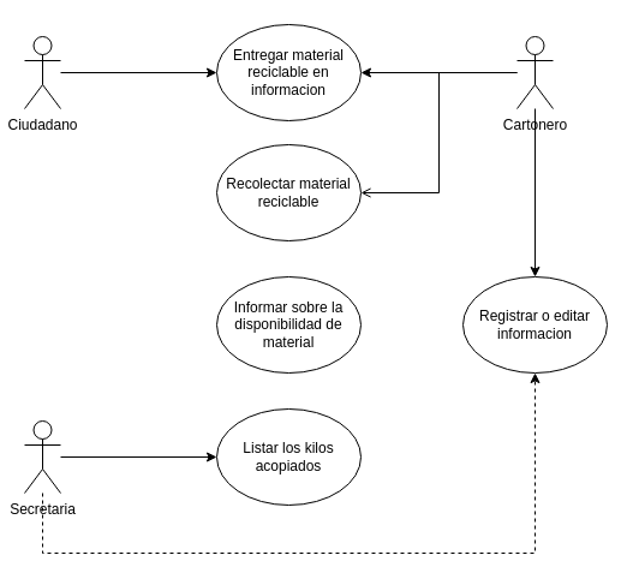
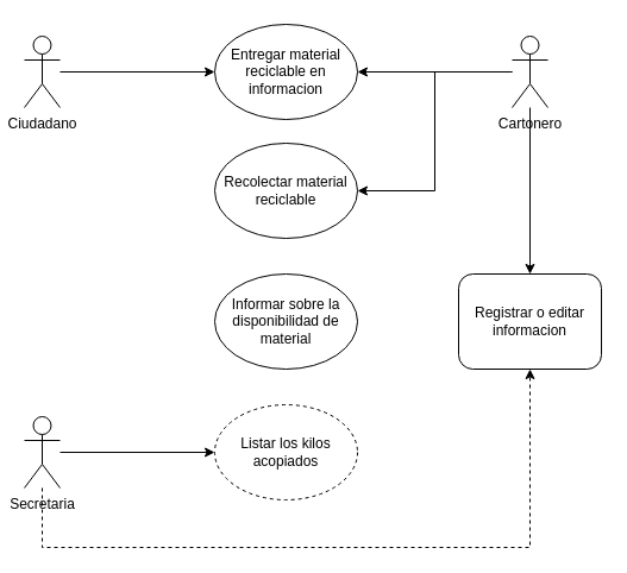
  <mxCell id="0" />
  <mxCell id="1" parent="0" />
  <mxCell id="2" value="Entregar material reciclable en informacion" style="ellipse;whiteSpace=wrap;html=1;" parent="1" vertex="1"><mxGeometry x="180" y="20" width="120" height="80" as="geometry" /></mxCell>
  <mxCell id="3" style="edgeStyle=orthogonalEdgeStyle;rounded=0;orthogonalLoop=1;jettySize=auto;html=1;" parent="1" source="6" target="15" edge="1"><mxGeometry relative="1" as="geometry" /></mxCell>
- <mxCell id="4" style="edgeStyle=orthogonalEdgeStyle;rounded=0;orthogonalLoop=1;jettySize=auto;html=1;entryX=1;entryY=0.5;entryDx=0;entryDy=0;endArrow=open;" parent="1" source="6" target="9" edge="1"><mxGeometry relative="1" as="geometry" /></mxCell>
+ <mxCell id="4" style="edgeStyle=orthogonalEdgeStyle;rounded=0;orthogonalLoop=1;jettySize=auto;html=1;entryX=1;entryY=0.5;entryDx=0;entryDy=0;" parent="1" source="6" target="9" edge="1"><mxGeometry relative="1" as="geometry" /></mxCell>
  <mxCell id="5" style="edgeStyle=orthogonalEdgeStyle;rounded=0;orthogonalLoop=1;jettySize=auto;html=1;entryX=1;entryY=0.5;entryDx=0;entryDy=0;" parent="1" source="6" target="2" edge="1"><mxGeometry relative="1" as="geometry" /></mxCell>
  <mxCell id="6" value="Cartonero" style="shape=umlActor;verticalLabelPosition=bottom;verticalAlign=top;html=1;outlineConnect=0;" parent="1" vertex="1"><mxGeometry x="430" y="30" width="30" height="60" as="geometry" /></mxCell>
  <mxCell id="7" style="edgeStyle=orthogonalEdgeStyle;rounded=0;orthogonalLoop=1;jettySize=auto;html=1;" parent="1" source="8" target="2" edge="1"><mxGeometry relative="1" as="geometry" /></mxCell>
  <mxCell id="8" value="Ciudadano" style="shape=umlActor;verticalLabelPosition=bottom;verticalAlign=top;html=1;outlineConnect=0;" parent="1" vertex="1"><mxGeometry x="20" y="30" width="30" height="60" as="geometry" /></mxCell>
  <mxCell id="9" value="Recolectar material reciclable" style="ellipse;whiteSpace=wrap;html=1;" parent="1" vertex="1"><mxGeometry x="180" y="120" width="120" height="80" as="geometry" /></mxCell>
  <mxCell id="10" value="Informar sobre la disponibilidad de material" style="ellipse;whiteSpace=wrap;html=1;" parent="1" vertex="1"><mxGeometry x="180" y="230" width="120" height="80" as="geometry" /></mxCell>
  <mxCell id="11" style="edgeStyle=orthogonalEdgeStyle;rounded=0;orthogonalLoop=1;jettySize=auto;html=1;entryX=0.5;entryY=1;entryDx=0;entryDy=0;dashed=1;" parent="1" source="13" target="15" edge="1"><mxGeometry relative="1" as="geometry"><Array as="points"><mxPoint x="35" y="460" /><mxPoint x="445" y="460" /></Array></mxGeometry></mxCell>
  <mxCell id="12" style="edgeStyle=orthogonalEdgeStyle;rounded=0;orthogonalLoop=1;jettySize=auto;html=1;entryX=0;entryY=0.5;entryDx=0;entryDy=0;" parent="1" source="13" target="14" edge="1"><mxGeometry relative="1" as="geometry" /></mxCell>
  <mxCell id="13" value="Secretaria" style="shape=umlActor;verticalLabelPosition=bottom;verticalAlign=top;html=1;outlineConnect=0;" parent="1" vertex="1"><mxGeometry x="20" y="350" width="30" height="60" as="geometry" /></mxCell>
- <mxCell id="14" value="Listar los kilos acopiados" style="ellipse;whiteSpace=wrap;html=1;" parent="1" vertex="1"><mxGeometry x="180" y="340" width="120" height="80" as="geometry" /></mxCell>
- <mxCell id="15" value="Registrar o editar informacion" style="ellipse;whiteSpace=wrap;html=1;" parent="1" vertex="1"><mxGeometry x="385" y="230" width="120" height="80" as="geometry" /></mxCell>
+ <mxCell id="14" value="Listar los kilos acopiados" style="ellipse;whiteSpace=wrap;html=1;dashed=1;" parent="1" vertex="1"><mxGeometry x="180" y="340" width="120" height="80" as="geometry" /></mxCell>
+ <mxCell id="15" value="Registrar o editar informacion" style="whiteSpace=wrap;html=1;rounded=1;" parent="1" vertex="1"><mxGeometry x="385" y="230" width="120" height="80" as="geometry" /></mxCell>
